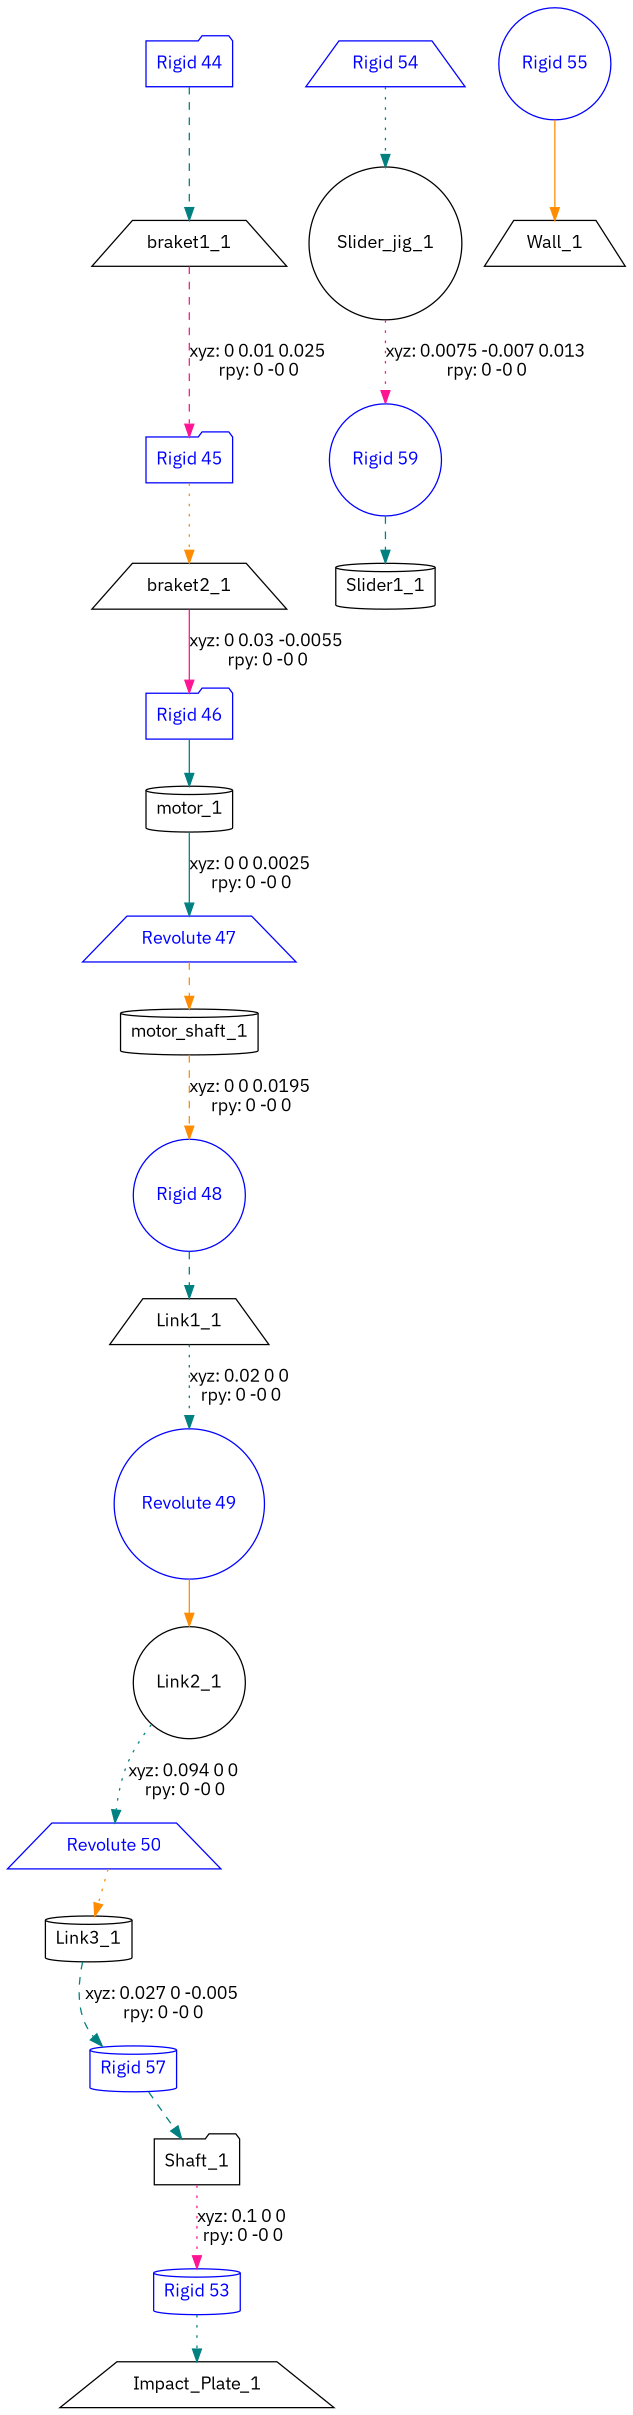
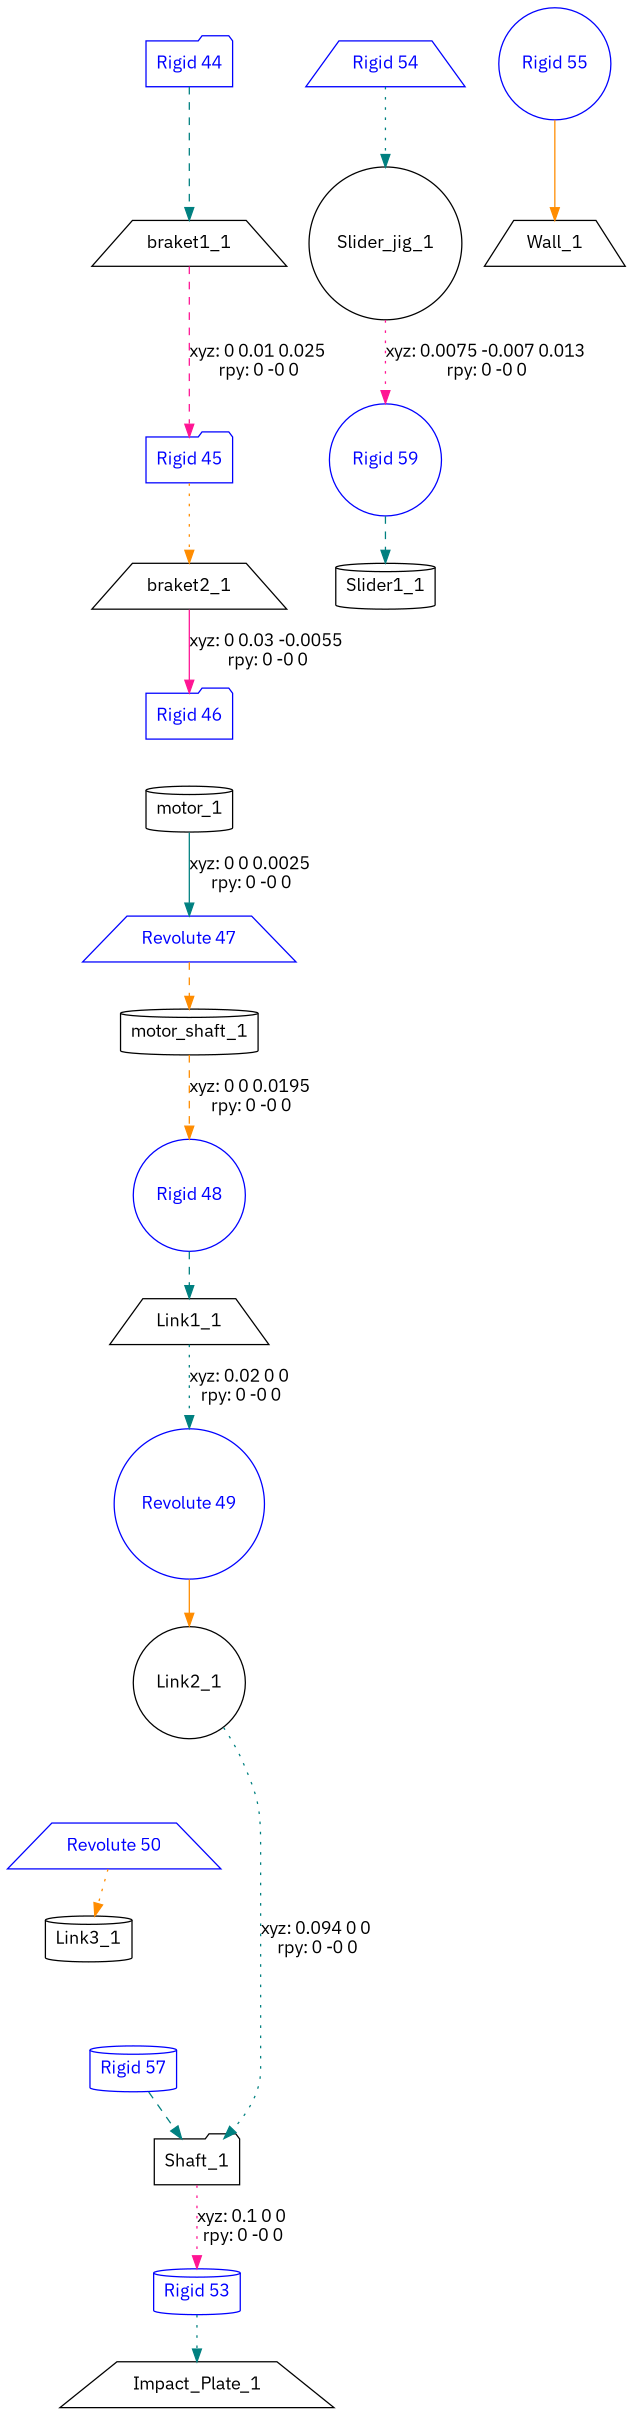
  digraph {
    fontname="IBM Plex Sans"
    node [fontname="IBM Plex Sans" shape=trapezium]
    edge [color=teal fontname="IBM Plex Sans" style=dashed]
    "Rigid 44" [color=blue fontcolor=blue shape=folder]
    n2 [label=braket1_1]
    "Rigid 54" [color=blue fontcolor=blue]
    n4 [label=Slider_jig_1 shape=circle]
    "Rigid 55" [color=blue fontcolor=blue shape=circle]
    n6 [label=Wall_1]
    "Rigid 45" [color=blue fontcolor=blue shape=folder]
    n8 [label=braket2_1]
    "Rigid 46" [color=blue fontcolor=blue shape=folder]
    n10 [label=motor_1 shape=cylinder]
    "Revolute 47" [color=blue fontcolor=blue]
    n12 [label=motor_shaft_1 shape=cylinder]
    "Rigid 48" [color=blue fontcolor=blue shape=circle]
    n14 [label=Link1_1]
    "Revolute 49" [color=blue fontcolor=blue shape=circle]
    n16 [label=Link2_1 shape=circle]
    "Revolute 50" [color=blue fontcolor=blue]
    n18 [label=Link3_1 shape=cylinder]
    n19 [color=blue fontcolor=blue label="Rigid 57" shape=cylinder]
    n20 [label=Shaft_1 shape=folder]
    "Rigid 53" [color=blue fontcolor=blue shape=cylinder]
    n22 [label=Impact_Plate_1]
    "Rigid 59" [color=blue fontcolor=blue shape=circle]
    n24 [label=Slider1_1 shape=cylinder]
    "Rigid 44" -> n2
    n2 -> "Rigid 45" [color=deeppink label="xyz: 0 0.01 0.025 \nrpy: 0 -0 0"]
    "Rigid 54" -> n4 [style=dotted]
    n4 -> "Rigid 59" [color=deeppink label="xyz: 0.0075 -0.007 0.013 \nrpy: 0 -0 0" style=dotted]
    "Rigid 55" -> n6 [color=darkorange style=solid]
    "Rigid 45" -> n8 [color=darkorange style=dotted]
    n8 -> "Rigid 46" [color=deeppink label="xyz: 0 0.03 -0.0055 \nrpy: 0 -0 0" style=solid]
-   "Rigid 46" -> n10 [style=solid]
    n10 -> "Revolute 47" [label="xyz: 0 0 0.0025 \nrpy: 0 -0 0" style=solid]
    "Revolute 47" -> n12 [color=darkorange]
    n12 -> "Rigid 48" [color=darkorange label="xyz: 0 0 0.0195 \nrpy: 0 -0 0"]
    "Rigid 48" -> n14
    n14 -> "Revolute 49" [label="xyz: 0.02 0 0 \nrpy: 0 -0 0" style=dotted]
    "Revolute 49" -> n16 [color=darkorange style=solid]
-   n16 -> "Revolute 50" [label="xyz: 0.094 0 0 \nrpy: 0 -0 0" style=dotted]
+   n16 -> n20 [label="xyz: 0.094 0 0 \nrpy: 0 -0 0" style=dotted]
    "Revolute 50" -> n18 [color=darkorange style=dotted]
-   n18 -> n19 [label="xyz: 0.027 0 -0.005 \nrpy: 0 -0 0"]
    n19 -> n20
    n20 -> "Rigid 53" [color=deeppink label="xyz: 0.1 0 0 \nrpy: 0 -0 0" style=dotted]
    "Rigid 53" -> n22 [style=dotted]
    "Rigid 59" -> n24
  }
